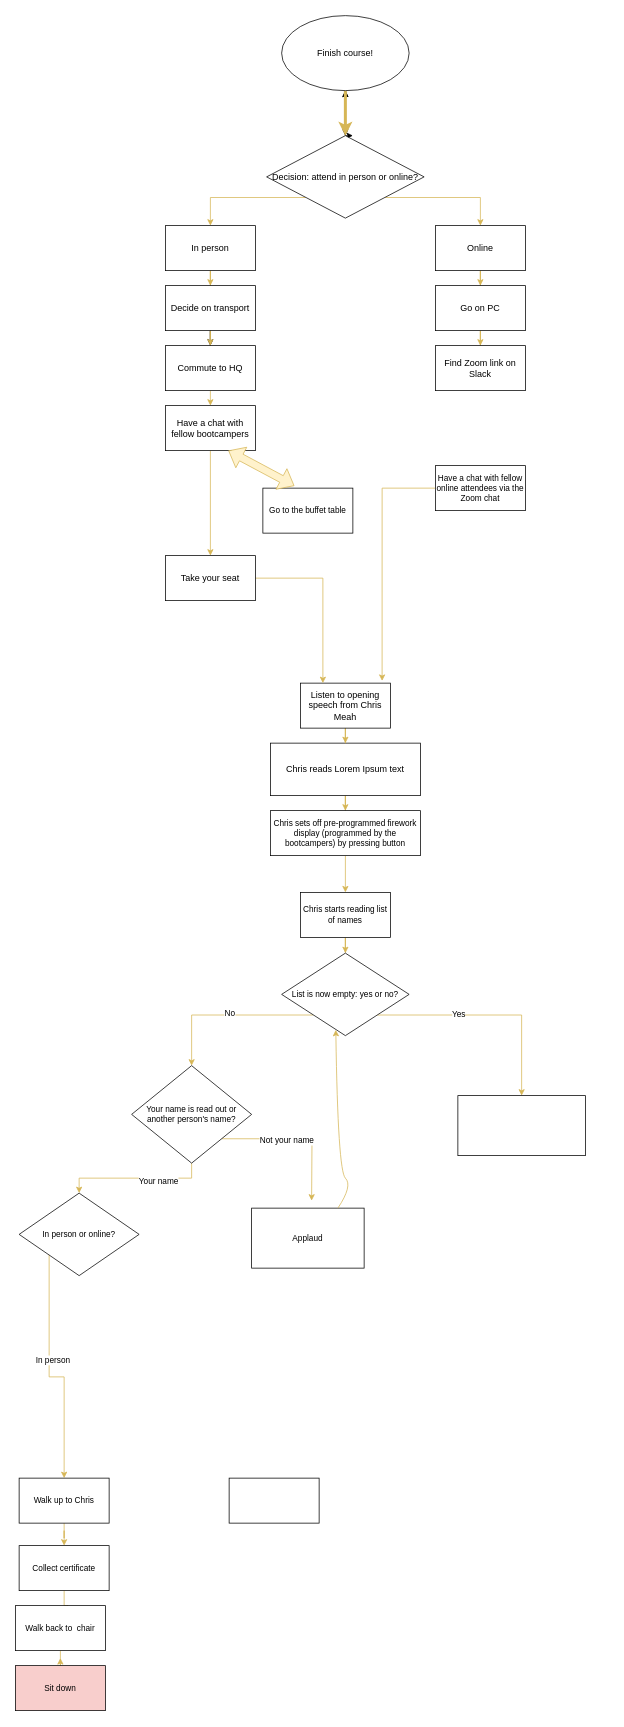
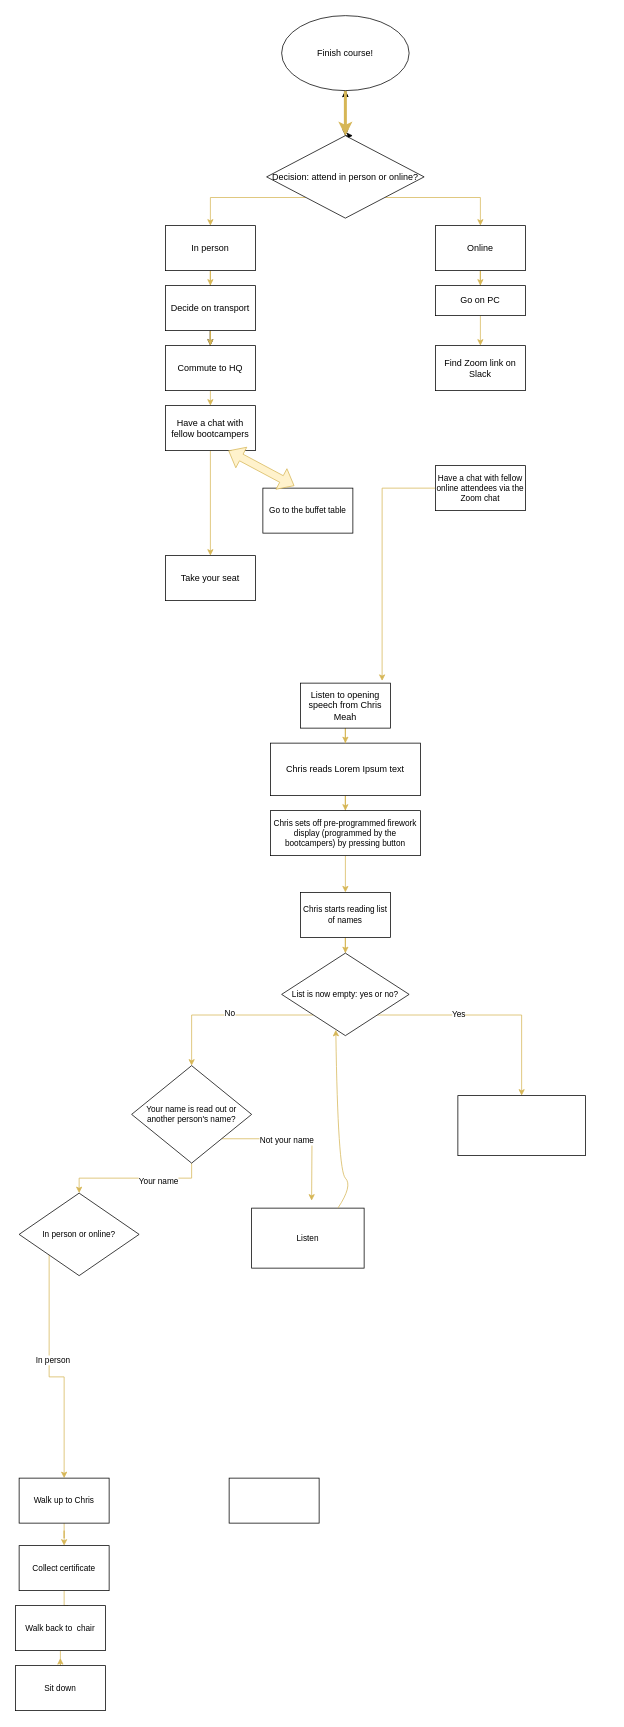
  <mxCell id="0" />
  <mxCell id="1" parent="0" />
  <mxCell id="2" style="edgeStyle=orthogonalEdgeStyle;shape=connector;rounded=0;orthogonalLoop=1;jettySize=auto;html=1;entryX=0.5;entryY=0;entryDx=0;entryDy=0;labelBackgroundColor=default;strokeColor=#d6b656;fontFamily=Helvetica;fontSize=11;fontColor=default;endArrow=classic;fillColor=#fff2cc;" edge="1" parent="1" source="3" target="36"><mxGeometry relative="1" as="geometry" /></mxCell>
  <mxCell id="3" value="Chris reads Lorem Ipsum text" style="rounded=0;whiteSpace=wrap;html=1;" vertex="1" parent="1"><mxGeometry x="360" y="990" width="200" height="70" as="geometry" /></mxCell>
  <mxCell id="4" value="" style="edgeStyle=orthogonalEdgeStyle;rounded=0;orthogonalLoop=1;jettySize=auto;html=1;" edge="1" parent="1" source="9" target="12"><mxGeometry relative="1" as="geometry" /></mxCell>
  <mxCell id="5" value="" style="edgeStyle=orthogonalEdgeStyle;rounded=0;orthogonalLoop=1;jettySize=auto;html=1;" edge="1" parent="1" source="9" target="12"><mxGeometry relative="1" as="geometry" /></mxCell>
  <mxCell id="6" style="edgeStyle=orthogonalEdgeStyle;rounded=0;orthogonalLoop=1;jettySize=auto;html=1;exitX=0.5;exitY=0;exitDx=0;exitDy=0;" edge="1" parent="1" source="9"><mxGeometry relative="1" as="geometry"><mxPoint x="470" y="180" as="targetPoint" /></mxGeometry></mxCell>
  <mxCell id="7" style="edgeStyle=orthogonalEdgeStyle;rounded=0;orthogonalLoop=1;jettySize=auto;html=1;exitX=0;exitY=1;exitDx=0;exitDy=0;entryX=0.5;entryY=0;entryDx=0;entryDy=0;fillColor=#fff2cc;strokeColor=#d6b656;" edge="1" parent="1" source="9" target="14"><mxGeometry relative="1" as="geometry" /></mxCell>
  <mxCell id="8" style="edgeStyle=orthogonalEdgeStyle;rounded=0;orthogonalLoop=1;jettySize=auto;html=1;exitX=1;exitY=1;exitDx=0;exitDy=0;entryX=0.5;entryY=0;entryDx=0;entryDy=0;fillColor=#fff2cc;strokeColor=#d6b656;" edge="1" parent="1" source="9" target="16"><mxGeometry relative="1" as="geometry" /></mxCell>
  <mxCell id="9" value="Decision: attend in person or online?" style="rhombus;whiteSpace=wrap;html=1;" vertex="1" parent="1"><mxGeometry x="355" y="180" width="210" height="110" as="geometry" /></mxCell>
  <mxCell id="10" value="" style="edgeStyle=orthogonalEdgeStyle;rounded=0;orthogonalLoop=1;jettySize=auto;html=1;" edge="1" parent="1" source="12" target="9"><mxGeometry relative="1" as="geometry" /></mxCell>
  <mxCell id="11" style="edgeStyle=orthogonalEdgeStyle;rounded=0;orthogonalLoop=1;jettySize=auto;html=1;fillColor=#fff2cc;strokeColor=#d6b656;strokeWidth=4;" edge="1" parent="1" source="12"><mxGeometry relative="1" as="geometry"><mxPoint x="460" y="180" as="targetPoint" /><Array as="points"><mxPoint x="460" y="130" /><mxPoint x="460" y="130" /></Array></mxGeometry></mxCell>
  <mxCell id="12" value="Finish course!" style="ellipse;whiteSpace=wrap;html=1;" vertex="1" parent="1"><mxGeometry x="375" width="170" height="100" as="geometry" y="20" /></mxCell>
  <mxCell id="13" style="edgeStyle=orthogonalEdgeStyle;rounded=0;orthogonalLoop=1;jettySize=auto;html=1;entryX=0.5;entryY=0;entryDx=0;entryDy=0;fillColor=#fff2cc;strokeColor=#d6b656;" edge="1" parent="1" source="14" target="19"><mxGeometry relative="1" as="geometry" /></mxCell>
  <mxCell id="14" value="In person" style="rounded=0;whiteSpace=wrap;html=1;" vertex="1" parent="1"><mxGeometry x="220" y="300" width="120" height="60" as="geometry" /></mxCell>
  <mxCell id="15" style="edgeStyle=orthogonalEdgeStyle;rounded=0;orthogonalLoop=1;jettySize=auto;html=1;entryX=0.5;entryY=0;entryDx=0;entryDy=0;fillColor=#fff2cc;strokeColor=#d6b656;" edge="1" parent="1" source="16" target="29"><mxGeometry relative="1" as="geometry" /></mxCell>
  <mxCell id="16" value="Online" style="rounded=0;whiteSpace=wrap;html=1;" vertex="1" parent="1"><mxGeometry x="580" y="300" width="120" height="60" as="geometry" /></mxCell>
  <mxCell id="17" value="" style="edgeStyle=orthogonalEdgeStyle;rounded=0;orthogonalLoop=1;jettySize=auto;html=1;" edge="1" parent="1" source="19" target="21"><mxGeometry relative="1" as="geometry" /></mxCell>
  <mxCell id="18" style="edgeStyle=orthogonalEdgeStyle;rounded=0;orthogonalLoop=1;jettySize=auto;html=1;entryX=0.5;entryY=0;entryDx=0;entryDy=0;fillColor=#fff2cc;strokeColor=#d6b656;" edge="1" parent="1" source="19" target="21"><mxGeometry relative="1" as="geometry" /></mxCell>
  <mxCell id="19" value="Decide on transport" style="rounded=0;whiteSpace=wrap;html=1;" vertex="1" parent="1"><mxGeometry x="220" y="380" width="120" height="60" as="geometry" /></mxCell>
  <mxCell id="20" style="edgeStyle=orthogonalEdgeStyle;rounded=0;orthogonalLoop=1;jettySize=auto;html=1;exitX=0.5;exitY=1;exitDx=0;exitDy=0;entryX=0.5;entryY=0;entryDx=0;entryDy=0;fillColor=#fff2cc;strokeColor=#d6b656;" edge="1" parent="1" source="21" target="23"><mxGeometry relative="1" as="geometry" /></mxCell>
  <mxCell id="21" value="Commute to HQ" style="rounded=0;whiteSpace=wrap;html=1;" vertex="1" parent="1"><mxGeometry x="220" y="460" width="120" height="60" as="geometry" /></mxCell>
  <mxCell id="22" style="edgeStyle=orthogonalEdgeStyle;shape=connector;rounded=0;orthogonalLoop=1;jettySize=auto;html=1;entryX=0.5;entryY=0;entryDx=0;entryDy=0;labelBackgroundColor=default;strokeColor=#d6b656;fontFamily=Helvetica;fontSize=11;fontColor=default;endArrow=classic;fillColor=#fff2cc;" edge="1" parent="1" source="23" target="27"><mxGeometry relative="1" as="geometry" /></mxCell>
  <mxCell id="23" value="Have a chat with fellow bootcampers" style="rounded=0;whiteSpace=wrap;html=1;" vertex="1" parent="1"><mxGeometry x="220" y="540" width="120" height="60" as="geometry" /></mxCell>
  <mxCell id="24" value="" style="edgeStyle=orthogonalEdgeStyle;shape=connector;rounded=0;orthogonalLoop=1;jettySize=auto;html=1;labelBackgroundColor=default;strokeColor=#d6b656;fontFamily=Helvetica;fontSize=11;fontColor=default;endArrow=classic;fillColor=#fff2cc;" edge="1" parent="1" source="25" target="3"><mxGeometry relative="1" as="geometry" /></mxCell>
  <mxCell id="25" value="Listen to opening speech from Chris Meah" style="rounded=0;whiteSpace=wrap;html=1;" vertex="1" parent="1"><mxGeometry x="400" y="910" width="120" height="60" as="geometry" /></mxCell>
- <mxCell id="26" style="edgeStyle=orthogonalEdgeStyle;rounded=0;orthogonalLoop=1;jettySize=auto;html=1;entryX=0.25;entryY=0;entryDx=0;entryDy=0;fillColor=#fff2cc;strokeColor=#d6b656;" edge="1" parent="1" source="27" target="25"><mxGeometry relative="1" as="geometry" /></mxCell>
  <mxCell id="27" value="Take your seat" style="rounded=0;whiteSpace=wrap;html=1;" vertex="1" parent="1"><mxGeometry x="220" y="740" width="120" height="60" as="geometry" /></mxCell>
  <mxCell id="28" style="edgeStyle=orthogonalEdgeStyle;rounded=0;orthogonalLoop=1;jettySize=auto;html=1;entryX=0.5;entryY=0;entryDx=0;entryDy=0;fillColor=#fff2cc;strokeColor=#d6b656;" edge="1" parent="1" source="29" target="30"><mxGeometry relative="1" as="geometry" /></mxCell>
- <mxCell id="29" value="Go on PC" style="rounded=0;whiteSpace=wrap;html=1;" vertex="1" parent="1"><mxGeometry x="580" y="380" width="120" height="60" as="geometry" /></mxCell>
+ <mxCell id="29" value="Go on PC" style="rounded=0;whiteSpace=wrap;html=1;" vertex="1" parent="1"><mxGeometry x="580" y="380" width="120" height="40" as="geometry" /></mxCell>
  <mxCell id="30" value="Find Zoom link on Slack" style="rounded=0;whiteSpace=wrap;html=1;" vertex="1" parent="1"><mxGeometry x="580" y="460" width="120" height="60" as="geometry" /></mxCell>
  <mxCell id="31" style="edgeStyle=orthogonalEdgeStyle;shape=connector;rounded=0;orthogonalLoop=1;jettySize=auto;html=1;entryX=0.908;entryY=-0.05;entryDx=0;entryDy=0;entryPerimeter=0;labelBackgroundColor=default;strokeColor=#d6b656;fontFamily=Helvetica;fontSize=11;fontColor=default;endArrow=classic;fillColor=#fff2cc;" edge="1" parent="1" source="32" target="25"><mxGeometry relative="1" as="geometry" /></mxCell>
  <mxCell id="32" value="Have a chat with fellow online attendees via the Zoom chat" style="rounded=0;whiteSpace=wrap;html=1;fontFamily=Helvetica;fontSize=11;fontColor=default;" vertex="1" parent="1"><mxGeometry x="580" y="620" width="120" height="60" as="geometry" /></mxCell>
  <mxCell id="33" style="edgeStyle=orthogonalEdgeStyle;shape=connector;rounded=0;orthogonalLoop=1;jettySize=auto;html=1;entryX=0.5;entryY=0;entryDx=0;entryDy=0;labelBackgroundColor=default;strokeColor=#d6b656;fontFamily=Helvetica;fontSize=11;fontColor=default;endArrow=classic;fillColor=#fff2cc;startArrow=none;" edge="1" parent="1" source="49" target="41"><mxGeometry relative="1" as="geometry" /></mxCell>
  <mxCell id="34" value="Your name" style="edgeLabel;html=1;align=center;verticalAlign=middle;resizable=0;points=[];fontSize=11;fontFamily=Helvetica;fontColor=default;" vertex="1" connectable="0" parent="33"><mxGeometry x="-0.311" y="3" relative="1" as="geometry"><mxPoint as="offset" /></mxGeometry></mxCell>
  <mxCell id="35" style="edgeStyle=orthogonalEdgeStyle;shape=connector;rounded=0;orthogonalLoop=1;jettySize=auto;html=1;entryX=0.5;entryY=0;entryDx=0;entryDy=0;labelBackgroundColor=default;strokeColor=#d6b656;fontFamily=Helvetica;fontSize=11;fontColor=default;endArrow=classic;fillColor=#fff2cc;" edge="1" parent="1" source="36" target="46"><mxGeometry relative="1" as="geometry" /></mxCell>
  <mxCell id="36" value="Chris sets off pre-programmed firework display (programmed by the bootcampers) by pressing button" style="rounded=0;whiteSpace=wrap;html=1;fontFamily=Helvetica;fontSize=11;fontColor=default;" vertex="1" parent="1"><mxGeometry x="360" y="1080" width="200" height="60" as="geometry" /></mxCell>
  <mxCell id="37" value="Go to the buffet table" style="rounded=0;whiteSpace=wrap;html=1;fontFamily=Helvetica;fontSize=11;fontColor=default;" vertex="1" parent="1"><mxGeometry x="350" y="650" width="120" height="60" as="geometry" /></mxCell>
  <mxCell id="38" value="" style="shape=flexArrow;endArrow=classic;startArrow=classic;html=1;rounded=0;labelBackgroundColor=default;strokeColor=#d6b656;fontFamily=Helvetica;fontSize=11;fontColor=default;fillColor=#fff2cc;entryX=0.35;entryY=-0.05;entryDx=0;entryDy=0;entryPerimeter=0;exitX=0.7;exitY=1;exitDx=0;exitDy=0;exitPerimeter=0;" edge="1" parent="1" source="23" target="37"><mxGeometry width="100" height="100" relative="1" as="geometry"><mxPoint x="300" y="610" as="sourcePoint" /><mxPoint x="355" y="620" as="targetPoint" /></mxGeometry></mxCell>
  <mxCell id="39" style="edgeStyle=orthogonalEdgeStyle;shape=connector;rounded=0;orthogonalLoop=1;jettySize=auto;html=1;exitX=0;exitY=1;exitDx=0;exitDy=0;entryX=0.5;entryY=0;entryDx=0;entryDy=0;labelBackgroundColor=default;strokeColor=#d6b656;fontFamily=Helvetica;fontSize=11;fontColor=default;endArrow=classic;fillColor=#fff2cc;" edge="1" parent="1" source="41" target="43"><mxGeometry relative="1" as="geometry" /></mxCell>
  <mxCell id="40" value="In person" style="edgeLabel;html=1;align=center;verticalAlign=middle;resizable=0;points=[];fontSize=11;fontFamily=Helvetica;fontColor=default;" vertex="1" connectable="0" parent="39"><mxGeometry x="-0.116" y="4" relative="1" as="geometry"><mxPoint as="offset" /></mxGeometry></mxCell>
  <mxCell id="41" value="In person or online?" style="rhombus;whiteSpace=wrap;html=1;fontFamily=Helvetica;fontSize=11;fontColor=default;" vertex="1" parent="1"><mxGeometry x="25" y="1590" width="160" height="110" as="geometry" /></mxCell>
  <mxCell id="42" style="edgeStyle=orthogonalEdgeStyle;shape=connector;rounded=0;orthogonalLoop=1;jettySize=auto;html=1;entryX=0.5;entryY=0;entryDx=0;entryDy=0;labelBackgroundColor=default;strokeColor=#d6b656;fontFamily=Helvetica;fontSize=11;fontColor=default;endArrow=classic;fillColor=#fff2cc;" edge="1" parent="1" source="43" target="60"><mxGeometry relative="1" as="geometry" /></mxCell>
  <mxCell id="43" value="Walk up to Chris" style="rounded=0;whiteSpace=wrap;html=1;fontFamily=Helvetica;fontSize=11;fontColor=default;" vertex="1" parent="1"><mxGeometry x="25" y="1970" width="120" height="60" as="geometry" /></mxCell>
  <mxCell id="44" value="" style="rounded=0;whiteSpace=wrap;html=1;fontFamily=Helvetica;fontSize=11;fontColor=default;" vertex="1" parent="1"><mxGeometry x="305" y="1970" width="120" height="60" as="geometry" /></mxCell>
  <mxCell id="45" style="edgeStyle=orthogonalEdgeStyle;shape=connector;rounded=0;orthogonalLoop=1;jettySize=auto;html=1;entryX=0.5;entryY=0;entryDx=0;entryDy=0;labelBackgroundColor=default;strokeColor=#d6b656;fontFamily=Helvetica;fontSize=11;fontColor=default;endArrow=classic;fillColor=#fff2cc;" edge="1" parent="1" source="46" target="55"><mxGeometry relative="1" as="geometry" /></mxCell>
  <mxCell id="46" value="Chris starts reading list of names" style="rounded=0;whiteSpace=wrap;html=1;fontFamily=Helvetica;fontSize=11;fontColor=default;" vertex="1" parent="1"><mxGeometry x="400" y="1189" width="120" height="60" as="geometry" /></mxCell>
  <mxCell id="47" style="edgeStyle=orthogonalEdgeStyle;shape=connector;rounded=0;orthogonalLoop=1;jettySize=auto;html=1;exitX=1;exitY=1;exitDx=0;exitDy=0;labelBackgroundColor=default;strokeColor=#d6b656;fontFamily=Helvetica;fontSize=11;fontColor=default;endArrow=classic;fillColor=#fff2cc;" edge="1" parent="1" source="49"><mxGeometry relative="1" as="geometry"><mxPoint x="415" y="1600" as="targetPoint" /></mxGeometry></mxCell>
  <mxCell id="48" value="Not your name" style="edgeLabel;html=1;align=center;verticalAlign=middle;resizable=0;points=[];fontSize=11;fontFamily=Helvetica;fontColor=default;" vertex="1" connectable="0" parent="47"><mxGeometry x="-0.151" y="-1" relative="1" as="geometry"><mxPoint y="1" as="offset" /></mxGeometry></mxCell>
  <mxCell id="49" value="Your name is read out or another person's name?" style="rhombus;whiteSpace=wrap;html=1;fontFamily=Helvetica;fontSize=11;fontColor=default;" vertex="1" parent="1"><mxGeometry x="175" y="1420" width="160" height="130" as="geometry" /></mxCell>
- <mxCell id="50" value="Applaud" style="rounded=0;whiteSpace=wrap;html=1;fontFamily=Helvetica;fontSize=11;fontColor=default;" vertex="1" parent="1"><mxGeometry x="335" y="1610" width="150" height="80" as="geometry" /></mxCell>
+ <mxCell id="50" value="Listen" style="rounded=0;whiteSpace=wrap;html=1;fontFamily=Helvetica;fontSize=11;fontColor=default;" vertex="1" parent="1"><mxGeometry x="335" y="1610" width="150" height="80" as="geometry" /></mxCell>
  <mxCell id="51" style="edgeStyle=orthogonalEdgeStyle;shape=connector;rounded=0;orthogonalLoop=1;jettySize=auto;html=1;exitX=0;exitY=1;exitDx=0;exitDy=0;labelBackgroundColor=default;strokeColor=#d6b656;fontFamily=Helvetica;fontSize=11;fontColor=default;endArrow=classic;fillColor=#fff2cc;" edge="1" parent="1" source="55" target="49"><mxGeometry relative="1" as="geometry" /></mxCell>
  <mxCell id="52" value="No" style="edgeLabel;html=1;align=center;verticalAlign=middle;resizable=0;points=[];fontSize=11;fontFamily=Helvetica;fontColor=default;" vertex="1" connectable="0" parent="51"><mxGeometry x="-0.026" y="-3" relative="1" as="geometry"><mxPoint as="offset" /></mxGeometry></mxCell>
  <mxCell id="53" style="edgeStyle=orthogonalEdgeStyle;shape=connector;rounded=0;orthogonalLoop=1;jettySize=auto;html=1;exitX=1;exitY=1;exitDx=0;exitDy=0;entryX=0.5;entryY=0;entryDx=0;entryDy=0;labelBackgroundColor=default;strokeColor=#d6b656;fontFamily=Helvetica;fontSize=11;fontColor=default;endArrow=classic;fillColor=#fff2cc;" edge="1" parent="1" source="55" target="57"><mxGeometry relative="1" as="geometry" /></mxCell>
  <mxCell id="54" value="Yes" style="edgeLabel;html=1;align=center;verticalAlign=middle;resizable=0;points=[];fontSize=11;fontFamily=Helvetica;fontColor=default;" vertex="1" connectable="0" parent="53"><mxGeometry x="-0.28" y="2" relative="1" as="geometry"><mxPoint as="offset" /></mxGeometry></mxCell>
  <mxCell id="55" value="List is now empty: yes or no?" style="rhombus;whiteSpace=wrap;html=1;fontFamily=Helvetica;fontSize=11;fontColor=default;" vertex="1" parent="1"><mxGeometry x="375" y="1270" width="170" height="110" as="geometry" /></mxCell>
  <mxCell id="56" style="edgeStyle=orthogonalEdgeStyle;shape=connector;rounded=0;orthogonalLoop=1;jettySize=auto;html=1;exitX=0.5;exitY=1;exitDx=0;exitDy=0;labelBackgroundColor=default;strokeColor=#d6b656;fontFamily=Helvetica;fontSize=11;fontColor=default;endArrow=classic;fillColor=#fff2cc;" edge="1" parent="1"><mxGeometry relative="1" as="geometry"><mxPoint x="810" y="1580" as="sourcePoint" /><mxPoint x="810" y="1580" as="targetPoint" /></mxGeometry></mxCell>
  <mxCell id="57" value="" style="rounded=0;whiteSpace=wrap;html=1;fontFamily=Helvetica;fontSize=11;fontColor=default;" vertex="1" parent="1"><mxGeometry x="610" y="1460" width="170" height="80" as="geometry" /></mxCell>
  <mxCell id="58" value="" style="curved=1;endArrow=classic;html=1;rounded=0;labelBackgroundColor=default;strokeColor=#d6b656;fontFamily=Helvetica;fontSize=11;fontColor=default;fillColor=#fff2cc;shape=connector;entryX=0.425;entryY=0.93;entryDx=0;entryDy=0;entryPerimeter=0;" edge="1" parent="1" target="55"><mxGeometry width="50" height="50" relative="1" as="geometry"><mxPoint x="450" y="1610" as="sourcePoint" /><mxPoint x="500" y="1560" as="targetPoint" /><Array as="points"><mxPoint x="470" y="1580" /><mxPoint x="450" y="1560" /></Array></mxGeometry></mxCell>
  <mxCell id="59" style="edgeStyle=orthogonalEdgeStyle;shape=connector;rounded=0;orthogonalLoop=1;jettySize=auto;html=1;entryX=0.581;entryY=-0.025;entryDx=0;entryDy=0;entryPerimeter=0;labelBackgroundColor=default;strokeColor=#d6b656;fontFamily=Helvetica;fontSize=11;fontColor=default;endArrow=classic;fillColor=#fff2cc;" edge="1" parent="1" source="60" target="62"><mxGeometry relative="1" as="geometry" /></mxCell>
  <mxCell id="60" value="Collect certificate" style="rounded=0;whiteSpace=wrap;html=1;fontFamily=Helvetica;fontSize=11;fontColor=default;" vertex="1" parent="1"><mxGeometry x="25" y="2060" width="120" height="60" as="geometry" /></mxCell>
  <mxCell id="61" style="edgeStyle=orthogonalEdgeStyle;shape=connector;rounded=0;orthogonalLoop=1;jettySize=auto;html=1;labelBackgroundColor=default;strokeColor=#d6b656;fontFamily=Helvetica;fontSize=11;fontColor=default;endArrow=classic;fillColor=#fff2cc;" edge="1" parent="1" source="62"><mxGeometry relative="1" as="geometry"><mxPoint x="80" y="2210" as="targetPoint" /></mxGeometry></mxCell>
  <mxCell id="62" value="Walk back to&amp;nbsp; chair" style="rounded=0;whiteSpace=wrap;html=1;fontFamily=Helvetica;fontSize=11;fontColor=default;" vertex="1" parent="1"><mxGeometry x="20" y="2140" width="120" height="60" as="geometry" /></mxCell>
- <mxCell id="63" value="Sit down" style="rounded=0;whiteSpace=wrap;html=1;fontFamily=Helvetica;fontSize=11;fontColor=default;fillColor=#f8cecc;" vertex="1" parent="1"><mxGeometry x="20" y="2220" width="120" height="60" as="geometry" /></mxCell>
+ <mxCell id="63" value="Sit down" style="rounded=0;whiteSpace=wrap;html=1;fontFamily=Helvetica;fontSize=11;fontColor=default;" vertex="1" parent="1"><mxGeometry x="20" y="2220" width="120" height="60" as="geometry" /></mxCell>
